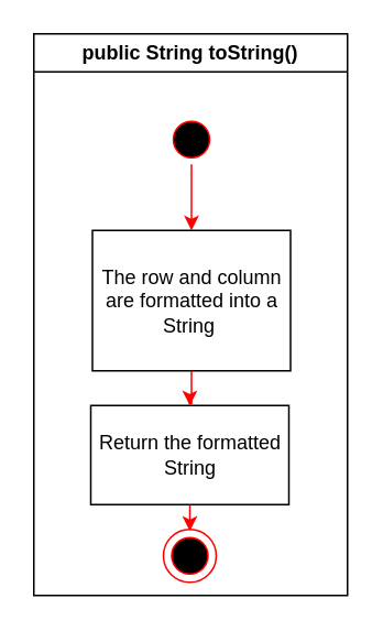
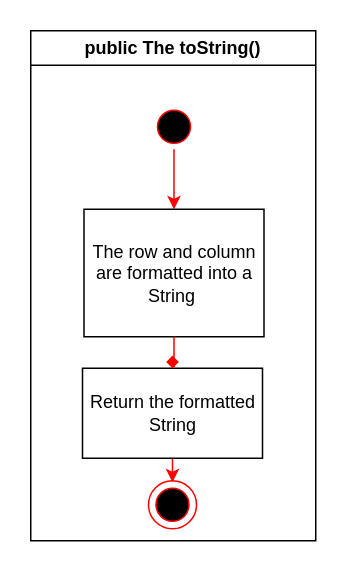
  <mxCell id="0" />
  <mxCell id="1" parent="0" />
- <mxCell id="2" value="public String toString()" style="swimlane;whiteSpace=wrap" vertex="1" parent="1"><mxGeometry x="20" y="20" width="190" height="340" as="geometry"><mxRectangle x="530" y="40" width="300" height="23" as="alternateBounds" /></mxGeometry></mxCell>
+ <mxCell id="2" value="public The toString()" style="swimlane;whiteSpace=wrap" vertex="1" parent="1"><mxGeometry x="20" y="20" width="190" height="340" as="geometry"><mxRectangle x="530" y="40" width="300" height="23" as="alternateBounds" /></mxGeometry></mxCell>
  <mxCell id="3" value="" style="ellipse;shape=startState;fillColor=#000000;strokeColor=#ff0000;" vertex="1" parent="2"><mxGeometry x="80.5" y="49" width="30" height="30" as="geometry" /></mxCell>
  <mxCell id="4" value="" style="endArrow=classic;html=1;entryX=0.5;entryY=0;entryDx=0;entryDy=0;exitX=0.5;exitY=1;exitDx=0;exitDy=0;strokeColor=#FF0000;" edge="1" parent="2" source="3" target="5"><mxGeometry width="50" height="50" relative="1" as="geometry"><mxPoint x="95.5" y="49" as="sourcePoint" /><mxPoint x="95.5" y="119" as="targetPoint" /></mxGeometry></mxCell>
  <mxCell id="5" value="The row and column are formatted into a String&amp;nbsp;" style="rounded=0;whiteSpace=wrap;html=1;" vertex="1" parent="2"><mxGeometry x="35.5" y="119" width="120" height="85" as="geometry" /></mxCell>
  <mxCell id="6" value="" style="group" vertex="1" connectable="0" parent="2"><mxGeometry x="78.5" y="300" width="32" height="32" as="geometry" /></mxCell>
  <mxCell id="7" value="" style="ellipse;whiteSpace=wrap;html=1;aspect=fixed;fillColor=#ffffff;strokeColor=#FF0000;" vertex="1" parent="6"><mxGeometry width="32" height="32" as="geometry" /></mxCell>
  <mxCell id="8" value="" style="ellipse;shape=startState;fillColor=#000000;strokeColor=#ff0000;" vertex="1" parent="6"><mxGeometry x="1" y="1" width="30" height="30" as="geometry" /></mxCell>
  <mxCell id="9" style="edgeStyle=orthogonalEdgeStyle;rounded=0;orthogonalLoop=1;jettySize=auto;html=1;exitX=0.5;exitY=1;exitDx=0;exitDy=0;entryX=0.5;entryY=0;entryDx=0;entryDy=0;strokeColor=#FF0000;" edge="1" parent="2" source="10" target="8"><mxGeometry relative="1" as="geometry" /></mxCell>
  <mxCell id="10" value="Return the formatted String" style="rounded=0;whiteSpace=wrap;html=1;" vertex="1" parent="2"><mxGeometry x="34.5" y="225" width="120" height="60" as="geometry" /></mxCell>
- <mxCell id="11" value="" style="edgeStyle=orthogonalEdgeStyle;rounded=0;orthogonalLoop=1;jettySize=auto;html=1;strokeColor=#FF0000;" edge="1" parent="2" source="5" target="10"><mxGeometry relative="1" as="geometry" /></mxCell>
+ <mxCell id="11" value="" style="edgeStyle=orthogonalEdgeStyle;rounded=0;orthogonalLoop=1;jettySize=auto;html=1;strokeColor=#FF0000;endArrow=diamond;" edge="1" parent="2" source="5" target="10"><mxGeometry relative="1" as="geometry" /></mxCell>
